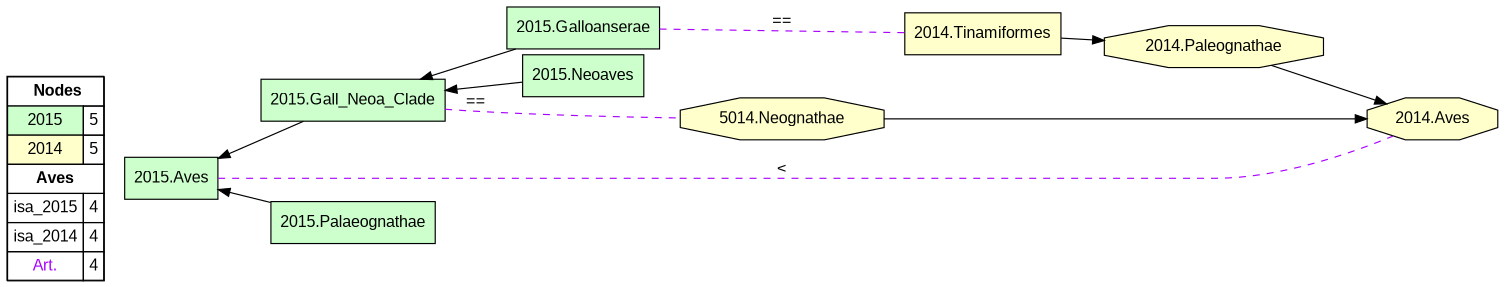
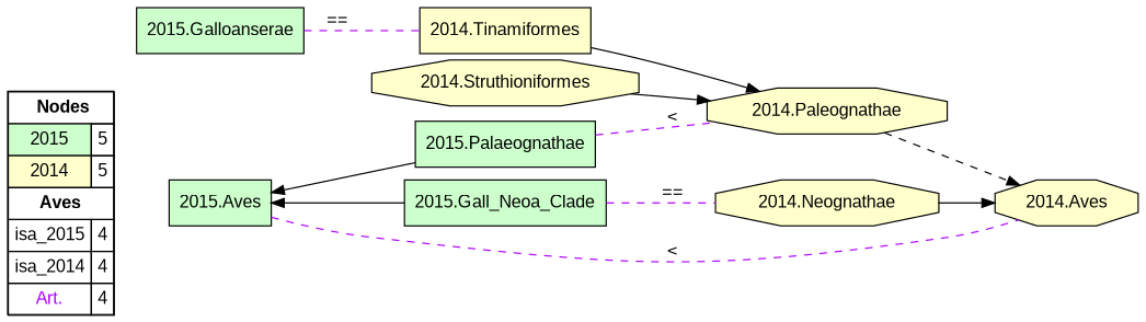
  digraph {
    fontname="Liberation Sans"
    rankdir=LR
    node [fillcolor="#CCFFCC" fontname="Liberation Sans" shape=box style=filled]
    edge [color="#000000" constraint=true fontname="Liberation Sans" penwidth=1 style=solid]
    n1 [fillcolor=white label=<   <TABLE BORDER="0" CELLBORDER="1" CELLSPACING="0" CELLPADDING="4">  <TR> <TD COLSPAN="2"><font face="Arial Black"> Nodes</font></TD> </TR>  <TR>   <TD bgcolor="#CCFFCC" fontname="helvetica">2015</TD>   <TD>5</TD>   </TR>  <TR>   <TD bgcolor="#FFFFCC" fontname="helvetica">2014</TD>   <TD>5</TD>   </TR>  <TR> <TD COLSPAN="2"><font face = "Arial Black"> Aves </font></TD> </TR>  <TR>   <TD><font color ="#000000">isa_2015</font></TD>   <TD>4</TD>   </TR>  <TR>   <TD><font color ="#000000">isa_2014</font></TD>   <TD>4</TD>   </TR>  <TR>   <TD><font color ="#AA00FF">Art.</font></TD>   <TD>4</TD>   </TR>  </TABLE>   > margin=0]
    "2015.Gall_Neoa_Clade"
    "2015.Galloanserae"
-   "2015.Neoaves"
-   "2014.Neognathae" [fillcolor="#FFFFCC" shape=octagon label="5014.Neognathae"]
+   "2014.Neognathae" [fillcolor="#FFFFCC" shape=octagon]
    "2014.Tinamiformes" [fillcolor="#FFFFCC"]
    "2014.Aves" [fillcolor="#FFFFCC" shape=octagon]
    "2014.Paleognathae" [fillcolor="#FFFFCC" shape=octagon]
    "2015.Palaeognathae"
+   "2014.Struthioniformes" [fillcolor="#FFFFCC" shape=octagon]
    "2015.Aves"
    subgraph sub_1 {
      rank=source
      n1
    }
-   "2015.Gall_Neoa_Clade" -> "2015.Galloanserae" [dir=back]
-   "2015.Gall_Neoa_Clade" -> "2015.Neoaves" [dir=back]
    "2015.Gall_Neoa_Clade" -> "2014.Neognathae" [arrowhead=none color="#AA00FF" label="==" style=dashed]
    "2015.Galloanserae" -> "2014.Tinamiformes" [arrowhead=none color="#AA00FF" label="==" style=dashed]
    "2014.Neognathae" -> "2014.Aves"
    "2014.Tinamiformes" -> "2014.Paleognathae"
-   "2014.Paleognathae" -> "2014.Aves"
+   "2014.Paleognathae" -> "2014.Aves" [style=dashed]
+   "2015.Palaeognathae" -> "2014.Paleognathae" [arrowhead=none color="#AA00FF" label="<" style=dashed]
+   "2014.Struthioniformes" -> "2014.Paleognathae"
    "2015.Aves" -> "2015.Gall_Neoa_Clade" [dir=back]
    "2015.Aves" -> "2014.Aves" [arrowhead=none color="#AA00FF" label="<" style=dashed]
    "2015.Aves" -> "2015.Palaeognathae" [dir=back]
  }
